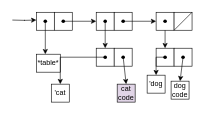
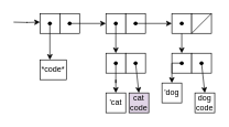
  <mxCell id="0" />
  <mxCell id="1" parent="0" />
  <mxCell id="2" value="" style="rounded=0;whiteSpace=wrap;html=1;" parent="1" vertex="1"><mxGeometry x="60" y="20" width="30" height="30" as="geometry" /></mxCell>
  <mxCell id="3" value="" style="rounded=0;whiteSpace=wrap;html=1;" parent="1" vertex="1"><mxGeometry x="90" y="20" width="30" height="30" as="geometry" /></mxCell>
  <mxCell id="4" value="" style="endArrow=classic;html=1;rounded=0;" parent="1" source="5" edge="1"><mxGeometry width="50" height="50" relative="1" as="geometry"><mxPoint x="340" y="200" as="sourcePoint" /><mxPoint x="75" y="90" as="targetPoint" /></mxGeometry></mxCell>
  <mxCell id="5" value="" style="shape=waypoint;sketch=0;fillStyle=solid;size=6;pointerEvents=1;points=[];fillColor=none;resizable=0;rotatable=0;perimeter=centerPerimeter;snapToPoint=1;" parent="1" vertex="1"><mxGeometry x="65" y="25" width="20" height="20" as="geometry" /></mxCell>
  <mxCell id="6" value="" style="shape=waypoint;sketch=0;fillStyle=solid;size=6;pointerEvents=1;points=[];fillColor=none;resizable=0;rotatable=0;perimeter=centerPerimeter;snapToPoint=1;" parent="1" vertex="1"><mxGeometry x="95" y="25" width="20" height="20" as="geometry" /></mxCell>
- <mxCell id="7" value="*table*" style="rounded=0;whiteSpace=wrap;html=1;" parent="1" vertex="1"><mxGeometry x="60" y="90" width="40" height="30" as="geometry" /></mxCell>
+ <mxCell id="7" value="*code*" style="rounded=0;whiteSpace=wrap;html=1;" parent="1" vertex="1"><mxGeometry x="60" y="90" width="40" height="30" as="geometry" /></mxCell>
  <mxCell id="8" value="" style="rounded=0;whiteSpace=wrap;html=1;" parent="1" vertex="1"><mxGeometry x="160" y="80" width="30" height="30" as="geometry" /></mxCell>
  <mxCell id="9" value="" style="rounded=0;whiteSpace=wrap;html=1;" parent="1" vertex="1"><mxGeometry x="190" y="80" width="30" height="30" as="geometry" /></mxCell>
  <mxCell id="10" value="" style="endArrow=classic;html=1;rounded=0;entryX=0.5;entryY=0;entryDx=0;entryDy=0;" parent="1" source="12" target="13" edge="1"><mxGeometry width="50" height="50" relative="1" as="geometry"><mxPoint x="185" y="120" as="sourcePoint" /><mxPoint x="205" y="150" as="targetPoint" /></mxGeometry></mxCell>
  <mxCell id="11" value="" style="shape=waypoint;sketch=0;fillStyle=solid;size=6;pointerEvents=1;points=[];fillColor=none;resizable=0;rotatable=0;perimeter=centerPerimeter;snapToPoint=1;" parent="1" vertex="1"><mxGeometry x="165" y="85" width="20" height="20" as="geometry" /></mxCell>
  <mxCell id="12" value="" style="shape=waypoint;sketch=0;fillStyle=solid;size=6;pointerEvents=1;points=[];fillColor=none;resizable=0;rotatable=0;perimeter=centerPerimeter;snapToPoint=1;" parent="1" vertex="1"><mxGeometry x="195" y="85" width="20" height="20" as="geometry" /></mxCell>
  <mxCell id="13" value="cat code" style="rounded=0;whiteSpace=wrap;html=1;fillColor=#e1d5e7;" parent="1" vertex="1"><mxGeometry x="195" y="140" width="30" height="30" as="geometry" /></mxCell>
  <mxCell id="14" style="edgeStyle=orthogonalEdgeStyle;rounded=0;orthogonalLoop=1;jettySize=auto;html=1;exitX=1;exitY=0.5;exitDx=0;exitDy=0;entryX=0;entryY=0.5;entryDx=0;entryDy=0;" parent="1" edge="1"><mxGeometry relative="1" as="geometry"><mxPoint x="20" y="33" as="sourcePoint" /><mxPoint x="60" y="33" as="targetPoint" /></mxGeometry></mxCell>
  <mxCell id="15" style="edgeStyle=orthogonalEdgeStyle;rounded=0;orthogonalLoop=1;jettySize=auto;html=1;entryX=0;entryY=0.5;entryDx=0;entryDy=0;" edge="1" parent="1" target="17" source="6"><mxGeometry relative="1" as="geometry"><mxPoint x="120" y="35" as="sourcePoint" /></mxGeometry></mxCell>
  <mxCell id="16" value="" style="group" vertex="1" connectable="0" parent="1"><mxGeometry x="160" y="20" width="60" height="30" as="geometry" /></mxCell>
  <mxCell id="17" value="" style="rounded=0;whiteSpace=wrap;html=1;" vertex="1" parent="16"><mxGeometry width="30" height="30" as="geometry" /></mxCell>
  <mxCell id="18" value="" style="rounded=0;whiteSpace=wrap;html=1;" vertex="1" parent="16"><mxGeometry x="30" width="30" height="30" as="geometry" /></mxCell>
  <mxCell id="19" value="" style="shape=waypoint;sketch=0;fillStyle=solid;size=6;pointerEvents=1;points=[];fillColor=none;resizable=0;rotatable=0;perimeter=centerPerimeter;snapToPoint=1;" vertex="1" parent="16"><mxGeometry x="5" y="5" width="20" height="20" as="geometry" /></mxCell>
  <mxCell id="20" value="" style="shape=waypoint;sketch=0;fillStyle=solid;size=6;pointerEvents=1;points=[];fillColor=none;resizable=0;rotatable=0;perimeter=centerPerimeter;snapToPoint=1;" vertex="1" parent="16"><mxGeometry x="35" y="5" width="20" height="20" as="geometry" /></mxCell>
  <mxCell id="21" value="" style="group" vertex="1" connectable="0" parent="1"><mxGeometry x="260" y="20" width="60" height="30" as="geometry" /></mxCell>
  <mxCell id="22" value="" style="rounded=0;whiteSpace=wrap;html=1;" vertex="1" parent="21"><mxGeometry width="30" height="30" as="geometry" /></mxCell>
  <mxCell id="23" value="" style="rounded=0;whiteSpace=wrap;html=1;" vertex="1" parent="21"><mxGeometry x="30" width="30" height="30" as="geometry" /></mxCell>
  <mxCell id="24" value="" style="shape=waypoint;sketch=0;fillStyle=solid;size=6;pointerEvents=1;points=[];fillColor=none;resizable=0;rotatable=0;perimeter=centerPerimeter;snapToPoint=1;" vertex="1" parent="21"><mxGeometry x="5" y="5" width="20" height="20" as="geometry" /></mxCell>
  <mxCell id="25" style="edgeStyle=orthogonalEdgeStyle;rounded=0;orthogonalLoop=1;jettySize=auto;html=1;exitX=0.5;exitY=1;exitDx=0;exitDy=0;entryX=0.5;entryY=0;entryDx=0;entryDy=0;" edge="1" parent="1" source="22"><mxGeometry relative="1" as="geometry"><mxPoint x="275" y="80" as="targetPoint" /></mxGeometry></mxCell>
  <mxCell id="26" value="" style="endArrow=none;html=1;rounded=0;exitX=0;exitY=1;exitDx=0;exitDy=0;" edge="1" parent="1" source="23"><mxGeometry width="50" height="50" relative="1" as="geometry"><mxPoint x="320" y="150" as="sourcePoint" /><mxPoint x="320" y="20" as="targetPoint" /></mxGeometry></mxCell>
  <mxCell id="27" value="" style="endArrow=classic;html=1;rounded=0;entryX=0.5;entryY=0;entryDx=0;entryDy=0;" edge="1" parent="1"><mxGeometry width="50" height="50" relative="1" as="geometry"><mxPoint x="175" y="35" as="sourcePoint" /><mxPoint x="175" y="80" as="targetPoint" /></mxGeometry></mxCell>
  <mxCell id="28" value="" style="endArrow=classic;html=1;rounded=0;entryX=0;entryY=0.5;entryDx=0;entryDy=0;" edge="1" parent="1" source="20"><mxGeometry width="50" height="50" relative="1" as="geometry"><mxPoint x="195" y="60" as="sourcePoint" /><mxPoint x="260" y="35" as="targetPoint" /></mxGeometry></mxCell>
- <mxCell id="29" value="'cat" style="rounded=0;whiteSpace=wrap;html=1;" vertex="1" parent="1"><mxGeometry x="85" y="140" width="30" height="30" as="geometry" /></mxCell>
+ <mxCell id="29" value="'cat" style="rounded=0;whiteSpace=wrap;html=1;" vertex="1" parent="1"><mxGeometry x="160" y="140" width="30" height="30" as="geometry" /></mxCell>
  <mxCell id="30" style="edgeStyle=orthogonalEdgeStyle;rounded=0;orthogonalLoop=1;jettySize=auto;html=1;entryX=0.5;entryY=0;entryDx=0;entryDy=0;" edge="1" parent="1" source="11" target="29"><mxGeometry relative="1" as="geometry" /></mxCell>
  <mxCell id="31" value="" style="rounded=0;whiteSpace=wrap;html=1;" vertex="1" parent="1"><mxGeometry x="260" y="80" width="30" height="30" as="geometry" /></mxCell>
  <mxCell id="32" value="" style="rounded=0;whiteSpace=wrap;html=1;" vertex="1" parent="1"><mxGeometry x="290" y="80" width="30" height="30" as="geometry" /></mxCell>
  <mxCell id="33" value="" style="endArrow=classic;html=1;rounded=0;entryX=0.5;entryY=0;entryDx=0;entryDy=0;" edge="1" parent="1" source="35" target="36"><mxGeometry width="50" height="50" relative="1" as="geometry"><mxPoint x="285" y="120" as="sourcePoint" /><mxPoint x="305" y="150" as="targetPoint" /></mxGeometry></mxCell>
  <mxCell id="34" value="" style="shape=waypoint;sketch=0;fillStyle=solid;size=6;pointerEvents=1;points=[];fillColor=none;resizable=0;rotatable=0;perimeter=centerPerimeter;snapToPoint=1;" vertex="1" parent="1"><mxGeometry x="265" y="85" width="20" height="20" as="geometry" /></mxCell>
  <mxCell id="35" value="" style="shape=waypoint;sketch=0;fillStyle=solid;size=6;pointerEvents=1;points=[];fillColor=none;resizable=0;rotatable=0;perimeter=centerPerimeter;snapToPoint=1;" vertex="1" parent="1"><mxGeometry x="295" y="85" width="20" height="20" as="geometry" /></mxCell>
- <mxCell id="36" value="dog code" style="rounded=0;whiteSpace=wrap;html=1;" vertex="1" parent="1"><mxGeometry x="285" y="135" width="30" height="30" as="geometry" /></mxCell>
+ <mxCell id="36" value="dog code" style="rounded=0;whiteSpace=wrap;html=1;" vertex="1" parent="1"><mxGeometry x="295" y="140" width="30" height="30" as="geometry" /></mxCell>
  <mxCell id="37" value="'dog" style="rounded=0;whiteSpace=wrap;html=1;" vertex="1" parent="1"><mxGeometry x="245" y="125" width="30" height="30" as="geometry" /></mxCell>
  <mxCell id="38" style="edgeStyle=orthogonalEdgeStyle;rounded=0;orthogonalLoop=1;jettySize=auto;html=1;entryX=0.5;entryY=0;entryDx=0;entryDy=0;" edge="1" parent="1" source="34" target="37"><mxGeometry relative="1" as="geometry" /></mxCell>
